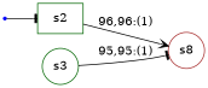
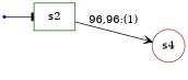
  digraph {
    rankdir=LR
    node [color=darkgreen shape=circle]
    edge [arrowhead=tee]
    init [color=blue shape=point]
    s2 [shape=box]
-   s4 [color=brown label=s8]
-   s3
+   s4 [color=brown]
    init -> s2
    s2 -> s4 [arrowhead=vee label="96,96:(1)"]
-   s3 -> s4 [label="95,95:(1)"]
  }
